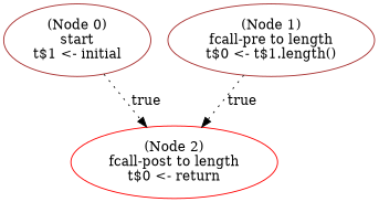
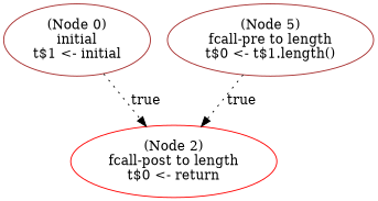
  digraph {
    node [color=brown]
    edge [style=dotted]
-   n1 [label="(Node 0)\nstart\nt$1 <- initial\n"]
+   n1 [label="(Node 0)\ninitial\nt$1 <- initial\n"]
    n2 [color=red label="(Node 2)\nfcall-post to length\nt$0 <- return\n"]
-   n3 [label="(Node 1)\nfcall-pre to length\nt$0 <- t$1.length()\n"]
+   n3 [label="(Node 5)\nfcall-pre to length\nt$0 <- t$1.length()\n"]
    n1 -> n2 [label=true]
    n3 -> n2 [label=true]
  }
